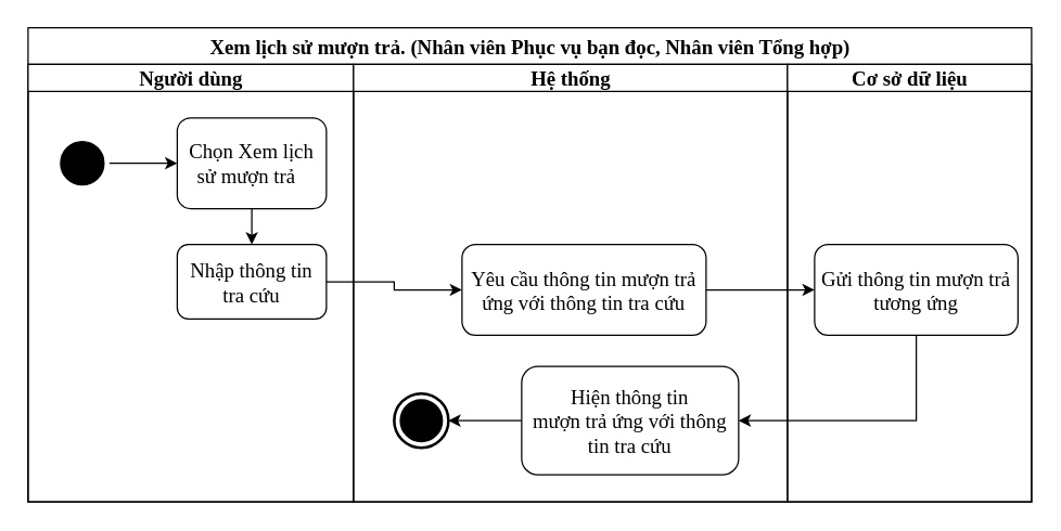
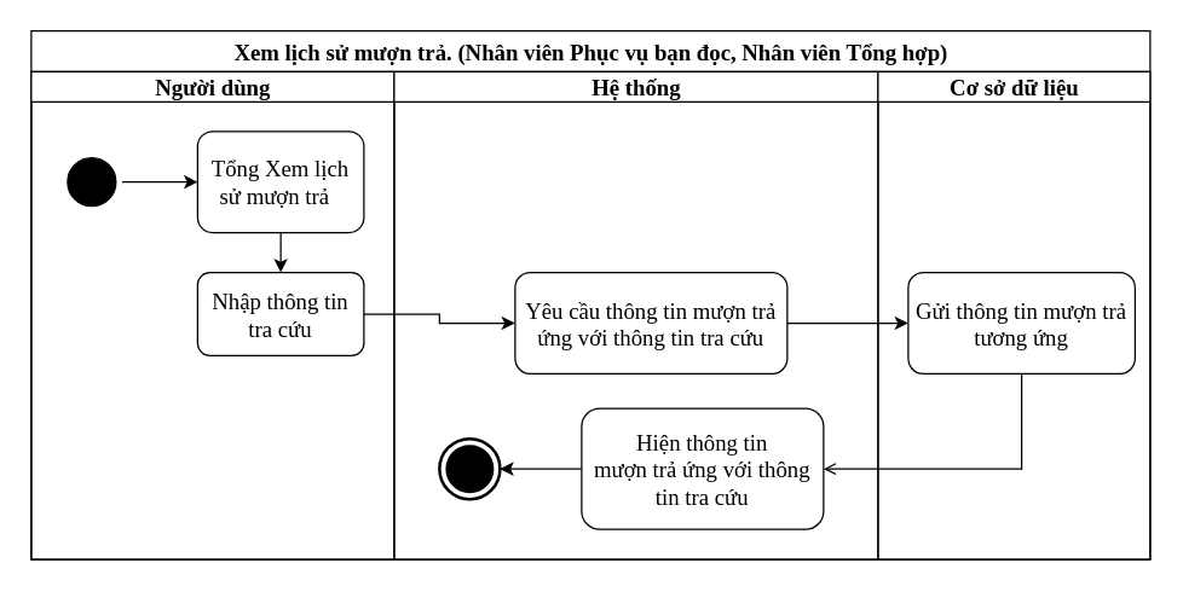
  <mxCell id="0" />
  <mxCell id="1" parent="0" />
  <mxCell id="2" value="&lt;span style=&quot;line-height: 107% ; font-size: 15px&quot;&gt;&lt;font style=&quot;font-size: 15px&quot;&gt;Xem lịch sử mượn trả. (Nhân viên Phục vụ bạn đọc, Nhân viên Tổng hợp)&lt;/font&gt;&lt;/span&gt;" style="swimlane;html=1;childLayout=stackLayout;resizeParent=1;resizeParentMax=0;startSize=27;rounded=0;glass=0;fontSize=15;fontFamily=Times New Roman;" parent="1" vertex="1"><mxGeometry x="20" y="20" width="740" height="350" as="geometry" /></mxCell>
  <mxCell id="3" value="Người dùng" style="swimlane;html=1;startSize=20;fontSize=15;fontFamily=Times New Roman;" parent="2" vertex="1"><mxGeometry y="27" width="240" height="323" as="geometry"><mxRectangle y="20" width="30" height="460" as="alternateBounds" /></mxGeometry></mxCell>
  <mxCell id="4" value="" style="edgeStyle=orthogonalEdgeStyle;rounded=0;orthogonalLoop=1;jettySize=auto;html=1;fontFamily=Times New Roman;fontSize=15;entryX=0;entryY=0.5;entryDx=0;entryDy=0;" parent="3" source="5" target="8" edge="1"><mxGeometry relative="1" as="geometry"><mxPoint x="50" y="163" as="targetPoint" /></mxGeometry></mxCell>
  <mxCell id="5" value="" style="ellipse;html=1;shape=startState;fillColor=#000000;strokeColor=#000000;rounded=0;glass=0;fontFamily=Times New Roman;fontSize=15;" parent="3" vertex="1"><mxGeometry x="20" y="53" width="40" height="40" as="geometry" /></mxCell>
  <mxCell id="6" value="" style="edgeStyle=orthogonalEdgeStyle;rounded=0;orthogonalLoop=1;jettySize=auto;html=1;" edge="1" parent="3" source="8" target="7"><mxGeometry relative="1" as="geometry" /></mxCell>
  <mxCell id="7" value="Nhập thông tin tra cứu" style="shape=rect;html=1;rounded=1;whiteSpace=wrap;align=center;glass=0;strokeColor=#000000;fontFamily=Times New Roman;fontSize=15;" vertex="1" parent="3"><mxGeometry x="110" y="133" width="110" height="55" as="geometry" /></mxCell>
- <mxCell id="8" value="&lt;span style=&quot;font-size: 15px ; line-height: 107%&quot;&gt;Chọn Xem lịch sử mượn trả&amp;nbsp;&amp;nbsp;&lt;/span&gt;" style="shape=rect;html=1;rounded=1;whiteSpace=wrap;align=center;glass=0;strokeColor=#000000;fontFamily=Times New Roman;fontSize=15;" parent="3" vertex="1"><mxGeometry x="110" y="39.5" width="110" height="67" as="geometry" /></mxCell>
+ <mxCell id="8" value="&lt;span style=&quot;font-size: 15px ; line-height: 107%&quot;&gt;Tổng Xem lịch sử mượn trả&amp;nbsp;&amp;nbsp;&lt;/span&gt;" style="shape=rect;html=1;rounded=1;whiteSpace=wrap;align=center;glass=0;strokeColor=#000000;fontFamily=Times New Roman;fontSize=15;" parent="3" vertex="1"><mxGeometry x="110" y="39.5" width="110" height="67" as="geometry" /></mxCell>
  <mxCell id="9" style="edgeStyle=orthogonalEdgeStyle;rounded=0;orthogonalLoop=1;jettySize=auto;html=1;entryX=0;entryY=0.5;entryDx=0;entryDy=0;fontFamily=Times New Roman;fontSize=15;" parent="2" source="12" target="17" edge="1"><mxGeometry relative="1" as="geometry" /></mxCell>
- <mxCell id="10" style="edgeStyle=orthogonalEdgeStyle;rounded=0;orthogonalLoop=1;jettySize=auto;html=1;endArrow=classic;endFill=1;fontFamily=Times New Roman;fontSize=15;entryX=1;entryY=0.5;entryDx=0;entryDy=0;exitX=0.5;exitY=1;exitDx=0;exitDy=0;" parent="2" source="17" target="15" edge="1"><mxGeometry relative="1" as="geometry"><mxPoint x="631.94" y="310" as="sourcePoint" /><mxPoint x="421.94" y="310" as="targetPoint" /><Array as="points" /></mxGeometry></mxCell>
+ <mxCell id="10" style="edgeStyle=orthogonalEdgeStyle;rounded=0;orthogonalLoop=1;jettySize=auto;html=1;endArrow=open;endFill=1;fontFamily=Times New Roman;fontSize=15;entryX=1;entryY=0.5;entryDx=0;entryDy=0;exitX=0.5;exitY=1;exitDx=0;exitDy=0;" parent="2" source="17" target="15" edge="1"><mxGeometry relative="1" as="geometry"><mxPoint x="631.94" y="310" as="sourcePoint" /><mxPoint x="421.94" y="310" as="targetPoint" /><Array as="points" /></mxGeometry></mxCell>
  <mxCell id="11" value="Hệ thống" style="swimlane;html=1;startSize=20;fontSize=15;fontFamily=Times New Roman;" parent="2" vertex="1"><mxGeometry x="240" y="27" width="320" height="323" as="geometry" /></mxCell>
  <mxCell id="12" value="Yêu cầu thông tin mượn trả ứng với thông tin tra cứu" style="shape=rect;html=1;rounded=1;whiteSpace=wrap;align=center;glass=0;strokeColor=#000000;fontFamily=Times New Roman;fontSize=15;" parent="11" vertex="1"><mxGeometry x="80" y="133" width="180" height="67" as="geometry" /></mxCell>
  <mxCell id="13" value="" style="html=1;shape=mxgraph.sysml.actFinal;strokeWidth=2;verticalLabelPosition=bottom;verticalAlignment=top;rounded=0;glass=0;fontFamily=Times New Roman;fontSize=15;" parent="11" vertex="1"><mxGeometry x="30" y="243" width="40" height="40" as="geometry" /></mxCell>
  <mxCell id="14" style="edgeStyle=orthogonalEdgeStyle;rounded=0;orthogonalLoop=1;jettySize=auto;html=1;entryX=1;entryY=0.5;entryDx=0;entryDy=0;entryPerimeter=0;fontFamily=Times New Roman;fontSize=15;" parent="11" source="15" target="13" edge="1"><mxGeometry relative="1" as="geometry" /></mxCell>
  <mxCell id="15" value="&lt;font style=&quot;font-size: 15px&quot;&gt;Hiện&amp;nbsp;&lt;/font&gt;thông tin &lt;br&gt;mượn trả ứng với thông tin tra cứu" style="shape=rect;html=1;rounded=1;whiteSpace=wrap;align=center;glass=0;strokeColor=#000000;fontFamily=Times New Roman;fontSize=15;" parent="11" vertex="1"><mxGeometry x="124" y="223" width="160" height="80" as="geometry" /></mxCell>
  <mxCell id="16" value="Cơ sở dữ liệu" style="swimlane;html=1;startSize=20;fontSize=15;fontFamily=Times New Roman;" parent="2" vertex="1"><mxGeometry x="560" y="27" width="180" height="323" as="geometry" /></mxCell>
  <mxCell id="17" value="Gửi thông tin mượn trả tương ứng" style="shape=rect;html=1;rounded=1;whiteSpace=wrap;align=center;glass=0;strokeColor=#000000;fontFamily=Times New Roman;fontSize=15;" parent="16" vertex="1"><mxGeometry x="20" y="133" width="150" height="67" as="geometry" /></mxCell>
  <mxCell id="18" style="edgeStyle=orthogonalEdgeStyle;rounded=0;orthogonalLoop=1;jettySize=auto;html=1;entryX=0;entryY=0.5;entryDx=0;entryDy=0;" edge="1" parent="2" source="7" target="12"><mxGeometry relative="1" as="geometry" /></mxCell>
